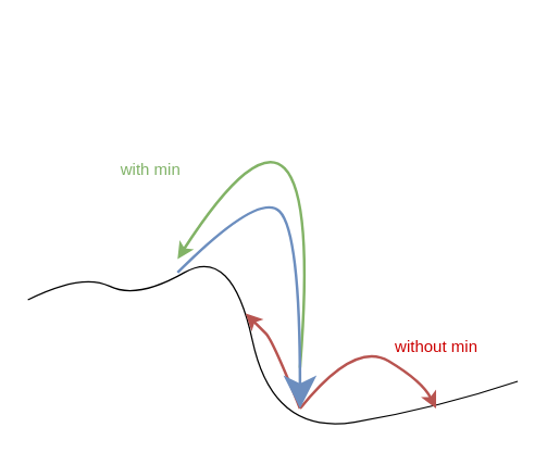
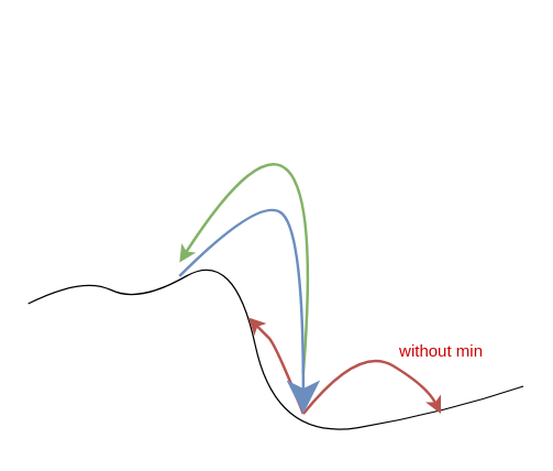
  <mxCell id="0" />
  <mxCell id="1" parent="0" />
  <mxCell id="2" value="" style="curved=1;endArrow=none;html=1;rounded=0;endFill=0;" edge="1" parent="1"><mxGeometry width="50" height="50" relative="1" as="geometry"><mxPoint x="20" y="220" as="sourcePoint" /><mxPoint x="380" y="280" as="targetPoint" /><Array as="points"><mxPoint x="60" y="200" /><mxPoint x="100" y="220" /><mxPoint x="170" y="180" /><mxPoint x="200" y="320" /><mxPoint x="320" y="300" /></Array></mxGeometry></mxCell>
  <mxCell id="3" value="" style="curved=1;endArrow=classic;html=1;rounded=0;fillColor=#f8cecc;strokeColor=#B85450;strokeWidth=2;endFill=1;startArrow=none;startFill=0;" edge="1" parent="1"><mxGeometry width="50" height="50" relative="1" as="geometry"><mxPoint x="220" y="300" as="sourcePoint" /><mxPoint x="320" y="300" as="targetPoint" /><Array as="points"><mxPoint x="260" y="250" /><mxPoint x="310" y="280" /></Array></mxGeometry></mxCell>
  <mxCell id="4" value="" style="curved=1;endArrow=classic;html=1;rounded=0;fillColor=#d5e8d4;strokeColor=#82b366;strokeWidth=2;endFill=1;startArrow=none;startFill=0;" edge="1" parent="1"><mxGeometry width="50" height="50" relative="1" as="geometry"><mxPoint x="220" y="270" as="sourcePoint" /><mxPoint x="130" y="190" as="targetPoint" /><Array as="points"><mxPoint x="240" y="20" /></Array></mxGeometry></mxCell>
- <mxCell id="5" value="with min" style="text;html=1;align=center;verticalAlign=middle;resizable=0;points=[];autosize=1;strokeColor=none;fillColor=none;fontColor=#81b368;" vertex="1" parent="1"><mxGeometry x="75" y="110" width="70" height="30" as="geometry" /></mxCell>
  <mxCell id="6" value="&lt;font color=&quot;#cc0000&quot;&gt;without min&lt;/font&gt;" style="text;html=1;align=center;verticalAlign=middle;resizable=0;points=[];autosize=1;strokeColor=none;fillColor=none;" vertex="1" parent="1"><mxGeometry x="280" y="240" width="80" height="30" as="geometry" /></mxCell>
  <mxCell id="7" value="" style="curved=1;endArrow=classic;html=1;rounded=0;fillColor=#f8cecc;strokeColor=#B85450;strokeWidth=2;endFill=1;startArrow=none;startFill=0;" edge="1" parent="1"><mxGeometry width="50" height="50" relative="1" as="geometry"><mxPoint x="220" y="300" as="sourcePoint" /><mxPoint x="180" y="230" as="targetPoint" /><Array as="points"><mxPoint x="200" y="250" /><mxPoint x="190" y="240" /></Array></mxGeometry></mxCell>
  <mxCell id="8" value="" style="curved=1;endArrow=classic;html=1;rounded=0;fillColor=#dae8fc;strokeColor=#6c8ebf;strokeWidth=2;endFill=1;startArrow=none;startFill=0;endSize=18;" edge="1" parent="1"><mxGeometry width="50" height="50" relative="1" as="geometry"><mxPoint x="130" y="200" as="sourcePoint" /><mxPoint x="220" y="300" as="targetPoint" /><Array as="points"><mxPoint x="190" y="140" /><mxPoint x="220" y="170" /></Array></mxGeometry></mxCell>
